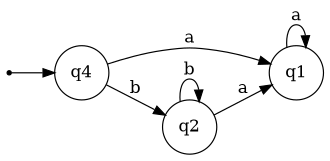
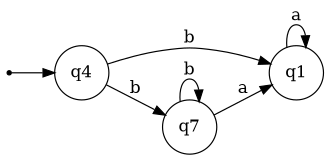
  digraph {
    rankdir=LR
    node [shape=circle]
    q1
-   q2
+   q2 [label=q7]
    start [shape=point]
    n4 [label=q4]
    q1 -> q1 [label=a]
    q2 -> q1 [label=a]
    q2 -> q2 [label=b]
    start -> n4
-   n4 -> q1 [label=a]
+   n4 -> q1 [label=b]
    n4 -> q2 [label=b]
  }
